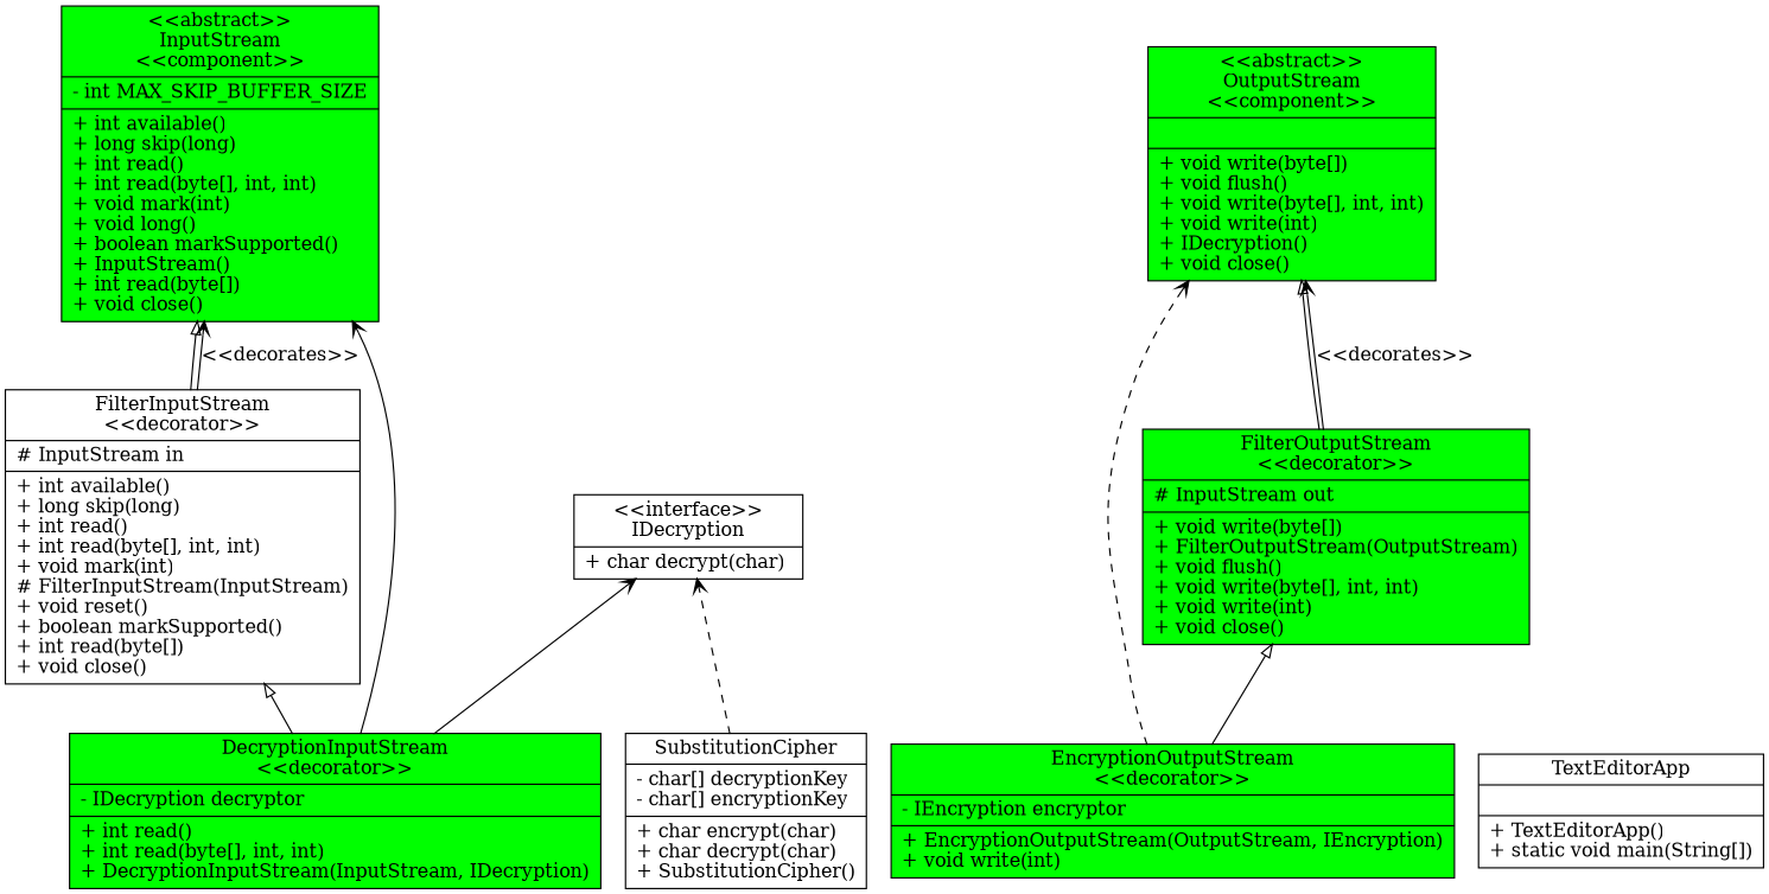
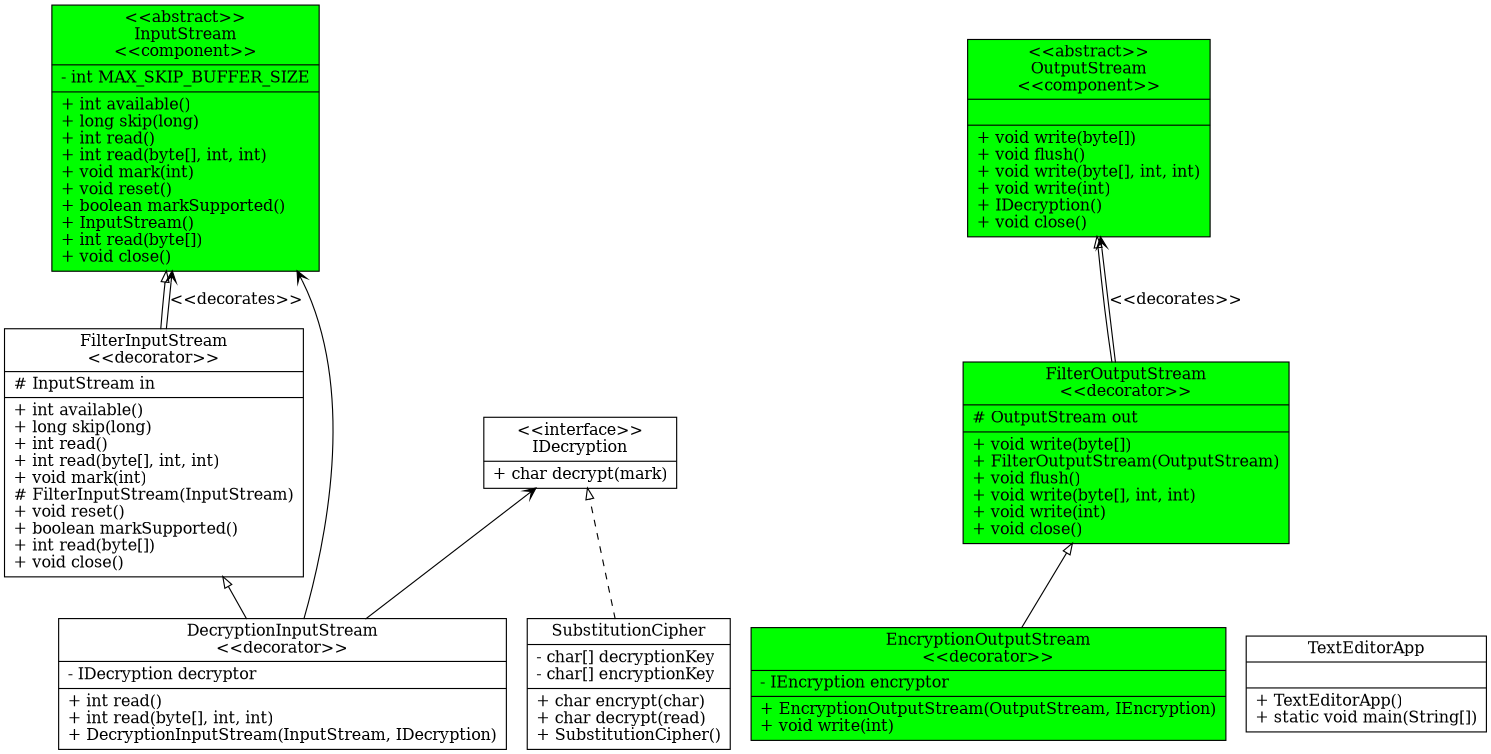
  digraph {
    rankdir=BT
    node [fillcolor=green shape=record style=filled]
    edge [arrowhead=onormal style=solid]
    n1 [fillcolor=white label="{FilterInputStream\n\<\<decorator\>\>|# InputStream in\l|+ int available()\l+ long skip(long)\l+ int read()\l+ int read(byte[], int, int)\l+ void mark(int)\l# FilterInputStream(InputStream)\l+ void reset()\l+ boolean markSupported()\l+ int read(byte[])\l+ void close()\l}"]
-   n2 [label="{\<\<abstract\>\>\nInputStream\n\<\<component\>\>|- int MAX_SKIP_BUFFER_SIZE\l|+ int available()\l+ long skip(long)\l+ int read()\l+ int read(byte[], int, int)\l+ void mark(int)\l+ void long()\l+ boolean markSupported()\l+ InputStream()\l+ int read(byte[])\l+ void close()\l}"]
+   n2 [label="{\<\<abstract\>\>\nInputStream\n\<\<component\>\>|- int MAX_SKIP_BUFFER_SIZE\l|+ int available()\l+ long skip(long)\l+ int read()\l+ int read(byte[], int, int)\l+ void mark(int)\l+ void reset()\l+ boolean markSupported()\l+ InputStream()\l+ int read(byte[])\l+ void close()\l}"]
    n3 [label="{EncryptionOutputStream\n\<\<decorator\>\>|- IEncryption encryptor\l|+ EncryptionOutputStream(OutputStream, IEncryption)\l+ void write(int)\l}"]
    n4 [label="{\<\<abstract\>\>\nOutputStream\n\<\<component\>\>||+ void write(byte[])\l+ void flush()\l+ void write(byte[], int, int)\l+ void write(int)\l+ IDecryption()\l+ void close()\l}"]
-   n5 [label="{FilterOutputStream\n\<\<decorator\>\>|# InputStream out\l|+ void write(byte[])\l+ FilterOutputStream(OutputStream)\l+ void flush()\l+ void write(byte[], int, int)\l+ void write(int)\l+ void close()\l}"]
-   n6 [fillcolor=white label="{SubstitutionCipher|- char[] decryptionKey\l- char[] encryptionKey\l|+ char encrypt(char)\l+ char decrypt(char)\l+ SubstitutionCipher()\l}"]
-   n7 [fillcolor=white label="{\<\<interface\>\>\nIDecryption|+ char decrypt(char)\l}"]
-   n8 [label="{DecryptionInputStream\n\<\<decorator\>\>|- IDecryption decryptor\l|+ int read()\l+ int read(byte[], int, int)\l+ DecryptionInputStream(InputStream, IDecryption)\l}"]
+   n5 [label="{FilterOutputStream\n\<\<decorator\>\>|# OutputStream out\l|+ void write(byte[])\l+ FilterOutputStream(OutputStream)\l+ void flush()\l+ void write(byte[], int, int)\l+ void write(int)\l+ void close()\l}"]
+   n6 [fillcolor=white label="{SubstitutionCipher|- char[] decryptionKey\l- char[] encryptionKey\l|+ char encrypt(char)\l+ char decrypt(read)\l+ SubstitutionCipher()\l}"]
+   n7 [fillcolor=white label="{\<\<interface\>\>\nIDecryption|+ char decrypt(mark)\l}"]
+   n8 [fillcolor=white label="{DecryptionInputStream\n\<\<decorator\>\>|- IDecryption decryptor\l|+ int read()\l+ int read(byte[], int, int)\l+ DecryptionInputStream(InputStream, IDecryption)\l}"]
    n9 [fillcolor=white label="{TextEditorApp||+ TextEditorApp()\l+ static void main(String[])\l}"]
    n1 -> n2
    n1 -> n2 [arrowhead=vee label="\<\<decorates\>\>"]
-   n3 -> n4 [arrowhead=vee style=dashed]
    n3 -> n5
    n5 -> n4
    n5 -> n4 [arrowhead=vee label="\<\<decorates\>\>"]
-   n6 -> n7 [arrowhead=vee style=dashed]
+   n6 -> n7 [style=dashed]
    n8 -> n1
    n8 -> n2 [arrowhead=vee]
    n8 -> n7 [arrowhead=vee]
  }
